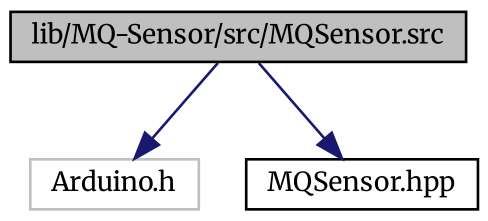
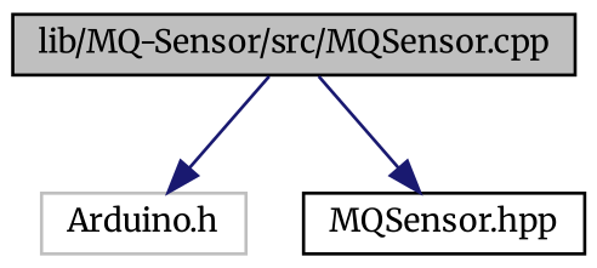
  digraph {
    fontname=Merriweather
    node [color=black fillcolor=white fontname=Merriweather fontsize=10 shape=record style=filled]
    edge [color=midnightblue fontname=Merriweather fontsize=10 labelfontname=Helvetica labelfontsize=10 style=solid]
-   n1 [fillcolor=grey75 fontcolor=black height=0.2 label="lib/MQ-Sensor/src/MQSensor.src" width=0.4]
+   n1 [fillcolor=grey75 fontcolor=black height=0.2 label="lib/MQ-Sensor/src/MQSensor.cpp" width=0.4]
    n2 [color=grey75 height=0.2 label="Arduino.h" width=0.4]
    n3 [height=0.2 label="MQSensor.hpp" width=0.4]
    n1 -> n2
    n1 -> n3
  }
